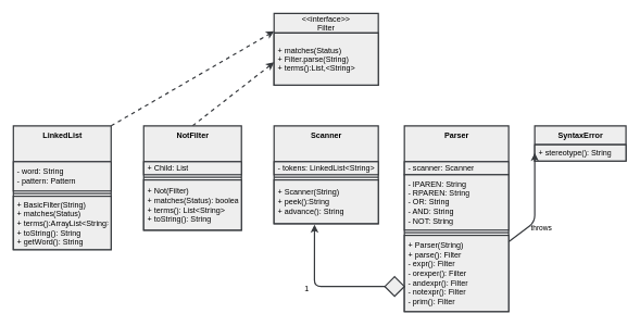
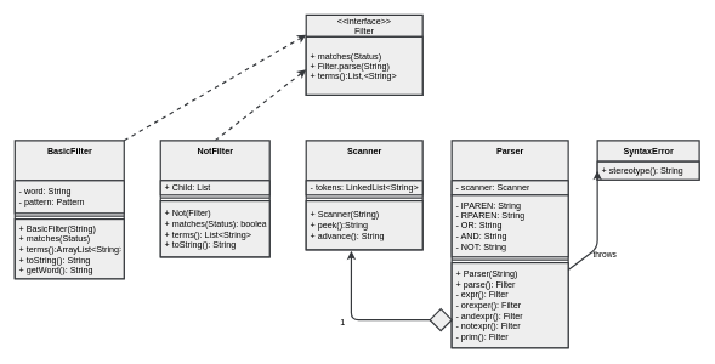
  <mxCell id="0" />
  <mxCell id="1" parent="0" />
  <mxCell id="2" value="&lt;&lt;interface&gt;&gt;&#10;Filter" style="swimlane;fontStyle=0;childLayout=stackLayout;horizontal=1;startSize=30;horizontalStack=0;resizeParent=1;resizeParentMax=0;resizeLast=0;collapsible=1;marginBottom=0;fillColor=#eeeeee;strokeColor=#36393d;strokeWidth=2;labelBackgroundColor=none;fontColor=#000000;" parent="1" vertex="1"><mxGeometry x="420" y="20" width="160" height="110" as="geometry" /></mxCell>
  <mxCell id="3" value="+ matches(Status)&#10;+ Filter.parse(String)&#10;+ terms():List,&lt;String&gt;" style="text;strokeColor=#36393d;fillColor=#eeeeee;align=left;verticalAlign=middle;spacingLeft=4;spacingRight=4;overflow=hidden;points=[[0,0.5],[1,0.5]];portConstraint=eastwest;rotatable=0;strokeWidth=2;labelBackgroundColor=none;fontColor=#000000;" parent="2" vertex="1"><mxGeometry y="30" width="160" height="80" as="geometry" /></mxCell>
  <mxCell id="4" style="edgeStyle=none;html=1;exitX=1;exitY=0;exitDx=0;exitDy=0;entryX=0;entryY=0.25;entryDx=0;entryDy=0;fontColor=#000000;dashed=1;fillColor=#eeeeee;strokeColor=#36393d;strokeWidth=2;labelBackgroundColor=none;" parent="1" source="5" target="2" edge="1"><mxGeometry relative="1" as="geometry" /></mxCell>
- <mxCell id="5" value="&lt;b&gt;LinkedList&lt;/b&gt;&lt;br&gt;" style="swimlane;fontStyle=0;align=center;verticalAlign=top;childLayout=stackLayout;horizontal=1;startSize=55;horizontalStack=0;resizeParent=1;resizeParentMax=0;resizeLast=0;collapsible=0;marginBottom=0;html=1;fillColor=#eeeeee;strokeColor=#36393d;strokeWidth=2;labelBackgroundColor=none;fontColor=#000000;" parent="1" vertex="1"><mxGeometry x="20" y="192.5" width="150" height="190" as="geometry" /></mxCell>
+ <mxCell id="5" value="&lt;b&gt;BasicFilter&lt;/b&gt;&lt;br&gt;" style="swimlane;fontStyle=0;align=center;verticalAlign=top;childLayout=stackLayout;horizontal=1;startSize=55;horizontalStack=0;resizeParent=1;resizeParentMax=0;resizeLast=0;collapsible=0;marginBottom=0;html=1;fillColor=#eeeeee;strokeColor=#36393d;strokeWidth=2;labelBackgroundColor=none;fontColor=#000000;" parent="1" vertex="1"><mxGeometry x="20" y="192.5" width="150" height="190" as="geometry" /></mxCell>
  <mxCell id="6" value="- word: String&lt;br&gt;- pattern: Pattern" style="text;html=1;strokeColor=#36393d;fillColor=#eeeeee;align=left;verticalAlign=middle;spacingLeft=4;spacingRight=4;overflow=hidden;rotatable=0;points=[[0,0.5],[1,0.5]];portConstraint=eastwest;strokeWidth=2;labelBackgroundColor=none;fontColor=#000000;" parent="5" vertex="1"><mxGeometry y="55" width="150" height="45" as="geometry" /></mxCell>
  <mxCell id="7" value="" style="line;strokeWidth=2;fillColor=#eeeeee;align=left;verticalAlign=middle;spacingTop=-1;spacingLeft=3;spacingRight=3;rotatable=0;labelPosition=right;points=[];portConstraint=eastwest;strokeColor=#36393d;labelBackgroundColor=none;fontColor=#000000;" parent="5" vertex="1"><mxGeometry y="100" width="150" height="8" as="geometry" /></mxCell>
  <mxCell id="8" value="+ BasicFilter(String)&lt;br&gt;+ matches(Status)&lt;br&gt;+ terms():ArrayList&amp;lt;String&amp;gt;&lt;br&gt;+ toString(): String&lt;br&gt;+ getWord(): String" style="text;html=1;strokeColor=#36393d;fillColor=#eeeeee;align=left;verticalAlign=middle;spacingLeft=4;spacingRight=4;overflow=hidden;rotatable=0;points=[[0,0.5],[1,0.5]];portConstraint=eastwest;strokeWidth=2;labelBackgroundColor=none;fontColor=#000000;" parent="5" vertex="1"><mxGeometry y="108" width="150" height="82" as="geometry" /></mxCell>
  <mxCell id="9" value="&lt;b&gt;Parser&lt;/b&gt;" style="swimlane;fontStyle=0;align=center;verticalAlign=top;childLayout=stackLayout;horizontal=1;startSize=55;horizontalStack=0;resizeParent=1;resizeParentMax=0;resizeLast=0;collapsible=0;marginBottom=0;html=1;fillColor=#eeeeee;strokeColor=#36393d;strokeWidth=2;labelBackgroundColor=none;fontColor=#000000;" parent="1" vertex="1"><mxGeometry x="620" y="192.5" width="160" height="285" as="geometry" /></mxCell>
  <mxCell id="10" value="- scanner: Scanner" style="text;html=1;strokeColor=#36393d;fillColor=#eeeeee;align=left;verticalAlign=middle;spacingLeft=4;spacingRight=4;overflow=hidden;rotatable=0;points=[[0,0.5],[1,0.5]];portConstraint=eastwest;strokeWidth=2;labelBackgroundColor=none;fontColor=#000000;" parent="9" vertex="1"><mxGeometry y="55" width="160" height="20" as="geometry" /></mxCell>
  <mxCell id="11" value="- IPAREN: String&lt;br&gt;- RPAREN: String&lt;br&gt;- OR: String&lt;br&gt;- AND: String&lt;br&gt;- NOT: String" style="text;html=1;strokeColor=#36393d;fillColor=#eeeeee;align=left;verticalAlign=middle;spacingLeft=4;spacingRight=4;overflow=hidden;rotatable=0;points=[[0,0.5],[1,0.5]];portConstraint=eastwest;strokeWidth=2;labelBackgroundColor=none;fontColor=#000000;" parent="9" vertex="1"><mxGeometry y="75" width="160" height="85" as="geometry" /></mxCell>
  <mxCell id="12" value="" style="line;strokeWidth=2;fillColor=#eeeeee;align=left;verticalAlign=middle;spacingTop=-1;spacingLeft=3;spacingRight=3;rotatable=0;labelPosition=right;points=[];portConstraint=eastwest;strokeColor=#36393d;labelBackgroundColor=none;fontColor=#000000;" parent="9" vertex="1"><mxGeometry y="160" width="160" height="8" as="geometry" /></mxCell>
  <mxCell id="13" value="+ Parser(String)&lt;br&gt;+ parse(): Filter&lt;br&gt;- expr(): Filter&lt;br&gt;- orexper(): Filter&lt;br&gt;- andexpr(): Filter&lt;br&gt;- notexpr(): Filter&lt;br&gt;- prim(): Filter" style="text;html=1;strokeColor=#36393d;fillColor=#eeeeee;align=left;verticalAlign=middle;spacingLeft=4;spacingRight=4;overflow=hidden;rotatable=0;points=[[0,0.5],[1,0.5]];portConstraint=eastwest;strokeWidth=2;labelBackgroundColor=none;fontColor=#000000;" parent="9" vertex="1"><mxGeometry y="168" width="160" height="117" as="geometry" /></mxCell>
  <mxCell id="14" style="edgeStyle=none;html=1;exitX=0.5;exitY=0;exitDx=0;exitDy=0;entryX=0;entryY=0.5;entryDx=0;entryDy=0;fontColor=#000000;dashed=1;fillColor=#eeeeee;strokeColor=#36393d;strokeWidth=2;labelBackgroundColor=none;" parent="1" source="15" edge="1"><mxGeometry relative="1" as="geometry"><mxPoint x="420" y="95" as="targetPoint" /></mxGeometry></mxCell>
  <mxCell id="15" value="&lt;b&gt;NotFilter&lt;/b&gt;" style="swimlane;fontStyle=0;align=center;verticalAlign=top;childLayout=stackLayout;horizontal=1;startSize=55;horizontalStack=0;resizeParent=1;resizeParentMax=0;resizeLast=0;collapsible=0;marginBottom=0;html=1;fillColor=#eeeeee;strokeColor=#36393d;strokeWidth=2;labelBackgroundColor=none;fontColor=#000000;" parent="1" vertex="1"><mxGeometry x="220" y="192.5" width="150" height="160" as="geometry" /></mxCell>
  <mxCell id="16" value="+ Child: List" style="text;html=1;strokeColor=#36393d;fillColor=#eeeeee;align=left;verticalAlign=middle;spacingLeft=4;spacingRight=4;overflow=hidden;rotatable=0;points=[[0,0.5],[1,0.5]];portConstraint=eastwest;strokeWidth=2;labelBackgroundColor=none;fontColor=#000000;" parent="15" vertex="1"><mxGeometry y="55" width="150" height="20" as="geometry" /></mxCell>
  <mxCell id="17" value="" style="line;strokeWidth=2;fillColor=#eeeeee;align=left;verticalAlign=middle;spacingTop=-1;spacingLeft=3;spacingRight=3;rotatable=0;labelPosition=right;points=[];portConstraint=eastwest;strokeColor=#36393d;labelBackgroundColor=none;fontColor=#000000;" parent="15" vertex="1"><mxGeometry y="75" width="150" height="8" as="geometry" /></mxCell>
  <mxCell id="18" value="+ Not(Filter)&lt;br&gt;+ matches(Status): boolean&lt;br&gt;+ terms(): List&amp;lt;String&amp;gt;&lt;br&gt;+ toString(): String" style="text;html=1;strokeColor=#36393d;fillColor=#eeeeee;align=left;verticalAlign=middle;spacingLeft=4;spacingRight=4;overflow=hidden;rotatable=0;points=[[0,0.5],[1,0.5]];portConstraint=eastwest;strokeWidth=2;labelBackgroundColor=none;fontColor=#000000;" parent="15" vertex="1"><mxGeometry y="83" width="150" height="77" as="geometry" /></mxCell>
  <mxCell id="19" value="&lt;b&gt;Scanner&lt;/b&gt;" style="swimlane;fontStyle=0;align=center;verticalAlign=top;childLayout=stackLayout;horizontal=1;startSize=55;horizontalStack=0;resizeParent=1;resizeParentMax=0;resizeLast=0;collapsible=0;marginBottom=0;html=1;fillColor=#eeeeee;strokeColor=#36393d;strokeWidth=2;labelBackgroundColor=none;fontColor=#000000;" parent="1" vertex="1"><mxGeometry x="420" y="192.5" width="160" height="150" as="geometry" /></mxCell>
  <mxCell id="20" value="- tokens: LinkedList&amp;lt;String&amp;gt;" style="text;html=1;strokeColor=#36393d;fillColor=#eeeeee;align=left;verticalAlign=middle;spacingLeft=4;spacingRight=4;overflow=hidden;rotatable=0;points=[[0,0.5],[1,0.5]];portConstraint=eastwest;strokeWidth=2;labelBackgroundColor=none;fontColor=#000000;" parent="19" vertex="1"><mxGeometry y="55" width="160" height="20" as="geometry" /></mxCell>
  <mxCell id="21" value="" style="line;strokeWidth=2;fillColor=#eeeeee;align=left;verticalAlign=middle;spacingTop=-1;spacingLeft=3;spacingRight=3;rotatable=0;labelPosition=right;points=[];portConstraint=eastwest;strokeColor=#36393d;labelBackgroundColor=none;fontColor=#000000;" parent="19" vertex="1"><mxGeometry y="75" width="160" height="8" as="geometry" /></mxCell>
  <mxCell id="22" value="+ Scanner(String)&lt;br&gt;+ peek():String&lt;br&gt;+ advance(): String" style="text;html=1;strokeColor=#36393d;fillColor=#eeeeee;align=left;verticalAlign=middle;spacingLeft=4;spacingRight=4;overflow=hidden;rotatable=0;points=[[0,0.5],[1,0.5]];portConstraint=eastwest;strokeWidth=2;labelBackgroundColor=none;fontColor=#000000;" parent="19" vertex="1"><mxGeometry y="83" width="160" height="67" as="geometry" /></mxCell>
  <mxCell id="23" value="SyntaxError" style="swimlane;fontStyle=1;align=center;verticalAlign=middle;childLayout=stackLayout;horizontal=1;startSize=29;horizontalStack=0;resizeParent=1;resizeParentMax=0;resizeLast=0;collapsible=0;marginBottom=0;html=1;fillColor=#eeeeee;strokeColor=#36393d;strokeWidth=2;labelBackgroundColor=none;fontColor=#000000;" parent="1" vertex="1"><mxGeometry x="820" y="192.5" width="140" height="54" as="geometry" /></mxCell>
  <mxCell id="24" value="+ stereotype(): String" style="text;html=1;strokeColor=#36393d;fillColor=#eeeeee;align=left;verticalAlign=middle;spacingLeft=4;spacingRight=4;overflow=hidden;rotatable=0;points=[[0,0.5],[1,0.5]];portConstraint=eastwest;strokeWidth=2;labelBackgroundColor=none;fontColor=#000000;" parent="23" vertex="1"><mxGeometry y="29" width="140" height="25" as="geometry" /></mxCell>
  <mxCell id="25" value="throws" style="edgeStyle=none;html=1;exitX=1;exitY=0.5;exitDx=0;exitDy=0;entryX=0;entryY=0.5;entryDx=0;entryDy=0;fontColor=#000000;fillColor=#eeeeee;strokeColor=#36393d;strokeWidth=2;labelBackgroundColor=none;" parent="1" target="24" edge="1"><mxGeometry x="-0.356" y="-14" relative="1" as="geometry"><mxPoint x="780" y="370.5" as="sourcePoint" /><Array as="points"><mxPoint x="820" y="340" /></Array><mxPoint x="-4" y="10" as="offset" /></mxGeometry></mxCell>
  <mxCell id="26" style="edgeStyle=none;html=1;exitX=1;exitY=0.5;exitDx=0;exitDy=0;entryX=0.388;entryY=1.022;entryDx=0;entryDy=0;entryPerimeter=0;fillColor=#eeeeee;strokeColor=#36393d;strokeWidth=2;fontColor=#000000;labelBackgroundColor=none;" parent="1" source="27" target="22" edge="1"><mxGeometry relative="1" as="geometry"><mxPoint x="510" y="439" as="targetPoint" /><Array as="points"><mxPoint x="482" y="439" /></Array></mxGeometry></mxCell>
  <mxCell id="27" value="" style="rhombus;fillColor=#eeeeee;strokeColor=#36393d;strokeWidth=2;labelBackgroundColor=none;fontColor=#000000;" parent="1" vertex="1"><mxGeometry x="590" y="424" width="30" height="30" as="geometry" /></mxCell>
  <mxCell id="28" value="1" style="text;html=1;align=center;verticalAlign=middle;resizable=0;points=[];autosize=1;strokeColor=none;fillColor=none;strokeWidth=2;labelBackgroundColor=none;fontColor=#000000;" parent="1" vertex="1"><mxGeometry x="460" y="432.5" width="20" height="20" as="geometry" /></mxCell>
